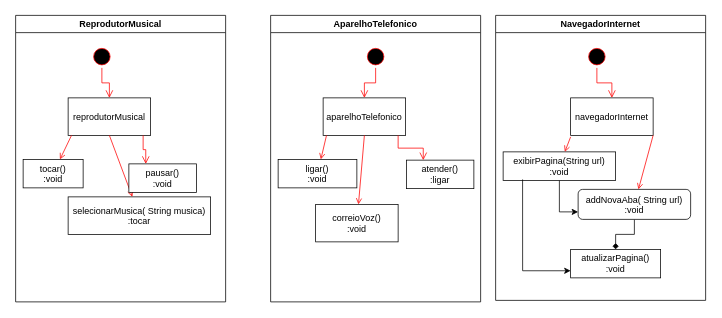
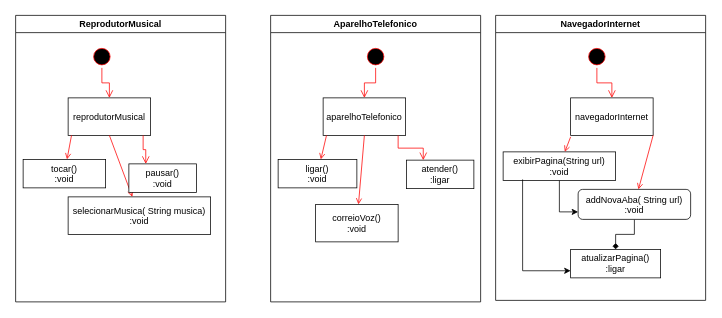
  <mxCell id="0" />
  <mxCell id="1" parent="0" />
  <mxCell id="2" value="AparelhoTelefonico" style="swimlane;whiteSpace=wrap" parent="1" vertex="1"><mxGeometry x="360" y="20" width="280" height="382" as="geometry" /></mxCell>
  <mxCell id="3" value="" style="ellipse;shape=startState;fillColor=#000000;strokeColor=#ff0000;" parent="2" vertex="1"><mxGeometry x="125" y="40" width="30" height="30" as="geometry" /></mxCell>
  <mxCell id="4" value="" style="edgeStyle=elbowEdgeStyle;elbow=vertical;verticalAlign=bottom;endArrow=open;endSize=8;strokeColor=#FF0000;endFill=1;rounded=0" parent="2" source="3" target="5" edge="1"><mxGeometry x="40" y="20" as="geometry"><mxPoint x="55" y="90" as="targetPoint" /></mxGeometry></mxCell>
  <mxCell id="5" value="aparelhoTelefonico" style="" parent="2" vertex="1"><mxGeometry x="70" y="110" width="110" height="50" as="geometry" /></mxCell>
  <mxCell id="6" value="ligar()&#10;:void" style="" parent="2" vertex="1"><mxGeometry x="10" y="192" width="105" height="38" as="geometry" /></mxCell>
  <mxCell id="7" value="" style="endArrow=open;strokeColor=#FF0000;endFill=1;rounded=0" parent="2" target="6" edge="1"><mxGeometry relative="1" as="geometry"><mxPoint x="74.5" y="160" as="sourcePoint" /><mxPoint x="75" y="202" as="targetPoint" /></mxGeometry></mxCell>
  <mxCell id="8" value="correioVoz()&#10;:void" style="" parent="2" vertex="1"><mxGeometry x="60" y="252" width="110" height="50" as="geometry" /></mxCell>
  <mxCell id="9" value="" style="endArrow=open;strokeColor=#FF0000;endFill=1;rounded=0;exitX=0.5;exitY=1;exitDx=0;exitDy=0;" parent="2" source="5" target="8" edge="1"><mxGeometry relative="1" as="geometry" /></mxCell>
  <mxCell id="10" value="atender()&lt;br&gt;:ligar" style="rounded=0;whiteSpace=wrap;html=1;" vertex="1" parent="2"><mxGeometry x="181" y="193" width="90" height="38" as="geometry" /></mxCell>
  <mxCell id="11" value="" style="edgeStyle=elbowEdgeStyle;elbow=vertical;verticalAlign=bottom;endArrow=open;endSize=8;strokeColor=#FF0000;endFill=1;rounded=0;entryX=0.25;entryY=0;entryDx=0;entryDy=0;" edge="1" parent="2" target="10"><mxGeometry x="-340" y="-108" as="geometry"><mxPoint x="170" y="200" as="targetPoint" /><mxPoint x="170" y="160" as="sourcePoint" /></mxGeometry></mxCell>
  <mxCell id="12" value="NavegadorInternet" style="swimlane;whiteSpace=wrap" parent="1" vertex="1"><mxGeometry x="660" y="20" width="280" height="380" as="geometry" /></mxCell>
  <mxCell id="13" value="" style="ellipse;shape=startState;fillColor=#000000;strokeColor=#ff0000;" vertex="1" parent="12"><mxGeometry x="120" y="40" width="30" height="30" as="geometry" /></mxCell>
  <mxCell id="14" value="" style="edgeStyle=elbowEdgeStyle;elbow=vertical;verticalAlign=bottom;endArrow=open;endSize=8;strokeColor=#FF0000;endFill=1;rounded=0" edge="1" parent="12" source="13" target="15"><mxGeometry x="-640" y="-108" as="geometry"><mxPoint x="55" y="90" as="targetPoint" /></mxGeometry></mxCell>
  <mxCell id="15" value="navegadorInternet" style="" vertex="1" parent="12"><mxGeometry x="100" y="110" width="110" height="50" as="geometry" /></mxCell>
  <mxCell id="16" value="" style="edgeStyle=orthogonalEdgeStyle;rounded=0;orthogonalLoop=1;jettySize=auto;html=1;entryX=0;entryY=0.75;entryDx=0;entryDy=0;" edge="1" parent="12" source="17" target="20"><mxGeometry relative="1" as="geometry"><mxPoint x="150" y="302" as="targetPoint" /></mxGeometry></mxCell>
  <mxCell id="17" value="exibirPagina(String url)&#10;:void" style="" vertex="1" parent="12"><mxGeometry x="10" y="182" width="150" height="38" as="geometry" /></mxCell>
  <mxCell id="18" value="" style="endArrow=open;strokeColor=#FF0000;endFill=1;rounded=0" edge="1" parent="12" target="17"><mxGeometry relative="1" as="geometry"><mxPoint x="100" y="162" as="sourcePoint" /><mxPoint x="75" y="202" as="targetPoint" /></mxGeometry></mxCell>
  <mxCell id="19" style="edgeStyle=orthogonalEdgeStyle;rounded=0;orthogonalLoop=1;jettySize=auto;html=1;entryX=0.5;entryY=0;entryDx=0;entryDy=0;endArrow=diamond;" edge="1" parent="12" source="20" target="22"><mxGeometry relative="1" as="geometry"><mxPoint x="185" y="332" as="targetPoint" /></mxGeometry></mxCell>
  <mxCell id="20" value="addNovaAba( String url)&#10;:void" style="rounded=1;" vertex="1" parent="12"><mxGeometry x="110" y="232" width="150" height="40" as="geometry" /></mxCell>
  <mxCell id="21" value="" style="endArrow=open;strokeColor=#FF0000;endFill=1;rounded=0;exitX=1;exitY=1;exitDx=0;exitDy=0;" edge="1" parent="12" source="15" target="20"><mxGeometry relative="1" as="geometry"><mxPoint x="160" y="162" as="sourcePoint" /><Array as="points" /></mxGeometry></mxCell>
- <mxCell id="22" value="atualizarPagina()&lt;br&gt;:void" style="rounded=0;whiteSpace=wrap;html=1;" vertex="1" parent="12"><mxGeometry x="100" y="312" width="120" height="38" as="geometry" /></mxCell>
+ <mxCell id="22" value="atualizarPagina()&lt;br&gt;:ligar" style="rounded=0;whiteSpace=wrap;html=1;" vertex="1" parent="12"><mxGeometry x="100" y="312" width="120" height="38" as="geometry" /></mxCell>
  <mxCell id="23" style="edgeStyle=orthogonalEdgeStyle;rounded=0;orthogonalLoop=1;jettySize=auto;html=1;exitX=0.173;exitY=0.968;exitDx=0;exitDy=0;exitPerimeter=0;entryX=0;entryY=0.75;entryDx=0;entryDy=0;" edge="1" parent="12" source="17" target="22"><mxGeometry relative="1" as="geometry"><mxPoint x="70" y="332" as="targetPoint" /></mxGeometry></mxCell>
  <mxCell id="24" value="ReprodutorMusical" style="swimlane;whiteSpace=wrap" vertex="1" parent="1"><mxGeometry x="20" y="20" width="280" height="382" as="geometry" /></mxCell>
  <mxCell id="25" value="" style="ellipse;shape=startState;fillColor=#000000;strokeColor=#ff0000;" vertex="1" parent="24"><mxGeometry x="100" y="40" width="30" height="30" as="geometry" /></mxCell>
  <mxCell id="26" value="" style="edgeStyle=elbowEdgeStyle;elbow=vertical;verticalAlign=bottom;endArrow=open;endSize=8;strokeColor=#FF0000;endFill=1;rounded=0" edge="1" parent="24" source="25" target="27"><mxGeometry x="40" y="20" as="geometry"><mxPoint x="55" y="90" as="targetPoint" /></mxGeometry></mxCell>
  <mxCell id="27" value="reprodutorMusical" style="" vertex="1" parent="24"><mxGeometry x="70" y="110" width="110" height="50" as="geometry" /></mxCell>
- <mxCell id="28" value="tocar()&#10;:void" style="" vertex="1" parent="24"><mxGeometry x="10" y="192" width="80" height="38" as="geometry" /></mxCell>
+ <mxCell id="28" value="tocar()&#10;:void" style="" vertex="1" parent="24"><mxGeometry x="10" y="192" width="110" height="38" as="geometry" /></mxCell>
  <mxCell id="29" value="" style="endArrow=open;strokeColor=#FF0000;endFill=1;rounded=0" edge="1" parent="24" target="28"><mxGeometry relative="1" as="geometry"><mxPoint x="74.5" y="160" as="sourcePoint" /><mxPoint x="75" y="202" as="targetPoint" /></mxGeometry></mxCell>
- <mxCell id="30" value="selecionarMusica( String musica)&#10;:tocar" style="" vertex="1" parent="24"><mxGeometry x="70" y="242" width="190" height="50" as="geometry" /></mxCell>
+ <mxCell id="30" value="selecionarMusica( String musica)&#10;:void" style="" vertex="1" parent="24"><mxGeometry x="70" y="242" width="190" height="50" as="geometry" /></mxCell>
  <mxCell id="31" value="" style="endArrow=open;strokeColor=#FF0000;endFill=1;rounded=0;exitX=0.5;exitY=1;exitDx=0;exitDy=0;" edge="1" parent="24" source="27" target="30"><mxGeometry relative="1" as="geometry" /></mxCell>
  <mxCell id="32" value="pausar()&lt;br&gt;:void" style="rounded=0;whiteSpace=wrap;html=1;" vertex="1" parent="24"><mxGeometry x="151" y="198" width="90" height="38" as="geometry" /></mxCell>
  <mxCell id="33" value="" style="edgeStyle=elbowEdgeStyle;elbow=vertical;verticalAlign=bottom;endArrow=open;endSize=8;strokeColor=#FF0000;endFill=1;rounded=0;entryX=0.25;entryY=0;entryDx=0;entryDy=0;" edge="1" parent="24" target="32"><mxGeometry x="-340" y="-108" as="geometry"><mxPoint x="170" y="200" as="targetPoint" /><mxPoint x="170" y="160" as="sourcePoint" /></mxGeometry></mxCell>
